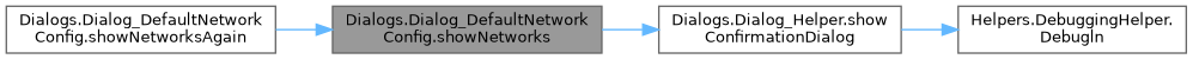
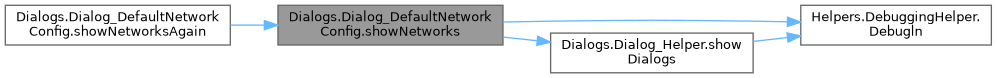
  digraph {
    rankdir=LR
    node [color=grey40 fillcolor=white fontname=Helvetica fontsize=10 shape=box style=filled]
    edge [color=steelblue1 fontname=Helvetica fontsize=10 labelfontname=Helvetica labelfontsize=10 style=solid]
    n1 [color=gray40 fillcolor=grey60 fontcolor=black height=0.2 label="Dialogs.Dialog_DefaultNetwork\lConfig.showNetworks" width=0.4]
    n2 [height=0.2 label="Helpers.DebuggingHelper.\lDebugln" width=0.4]
-   n3 [height=0.2 label="Dialogs.Dialog_Helper.show\lConfirmationDialog" width=0.4]
+   n3 [height=0.2 label="Dialogs.Dialog_Helper.show\lDialogs" width=0.4]
    n4 [height=0.2 label="Dialogs.Dialog_DefaultNetwork\lConfig.showNetworksAgain" width=0.4]
+   n1 -> n2
    n1 -> n3
    n3 -> n2
    n4 -> n1
  }
